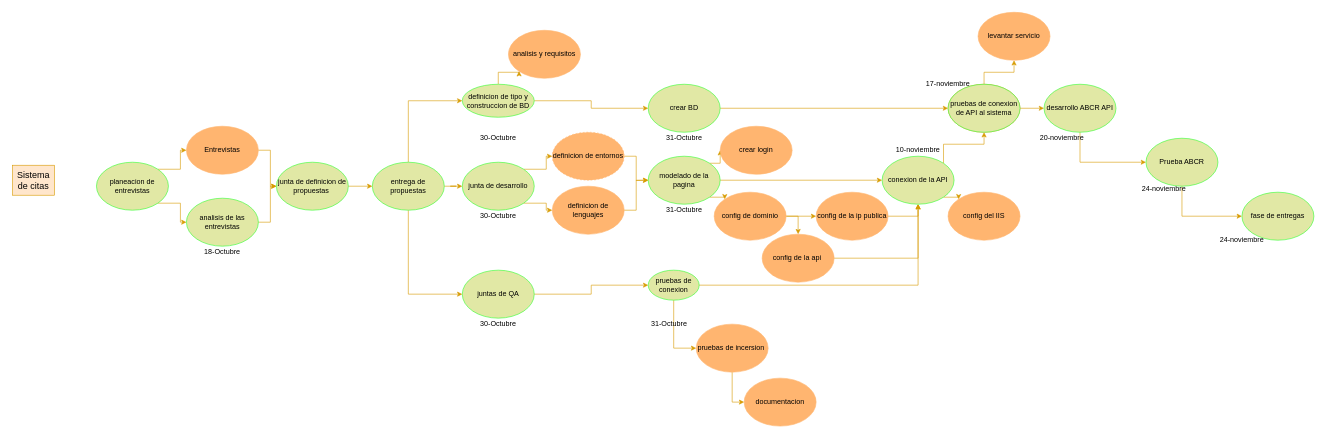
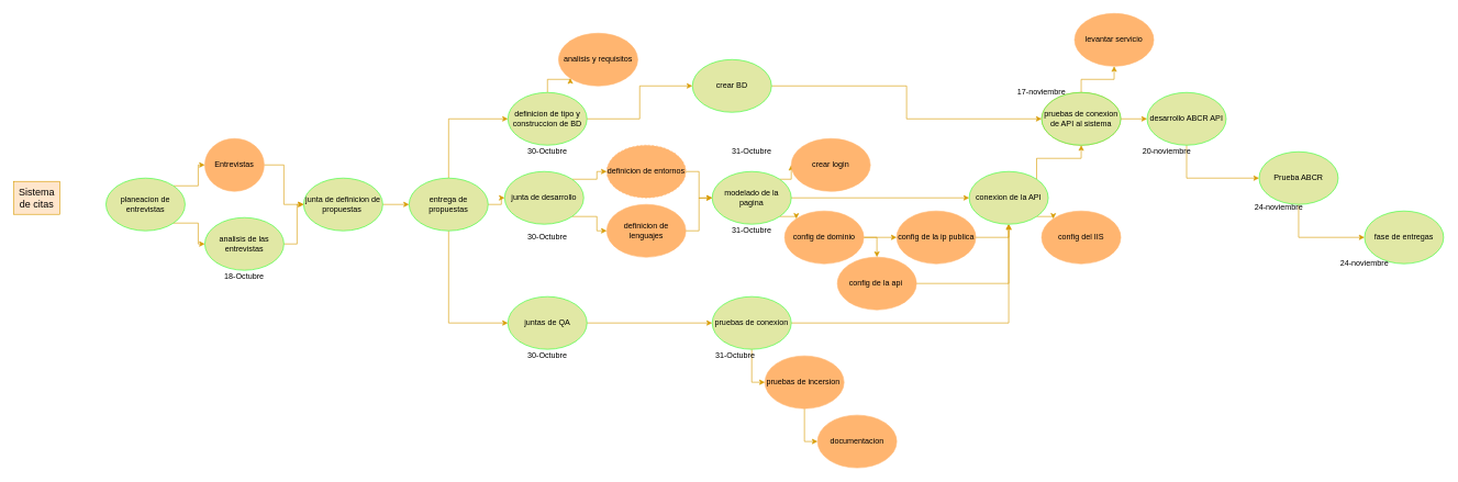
  <mxCell id="0" />
  <mxCell id="1" parent="0" />
  <mxCell id="2" style="edgeStyle=orthogonalEdgeStyle;rounded=0;orthogonalLoop=1;jettySize=auto;html=1;exitX=1;exitY=1;exitDx=0;exitDy=0;fillColor=#ffe6cc;strokeColor=#d79b00;" parent="1" source="4" target="9" edge="1"><mxGeometry relative="1" as="geometry" /></mxCell>
  <mxCell id="3" style="edgeStyle=orthogonalEdgeStyle;rounded=0;orthogonalLoop=1;jettySize=auto;html=1;exitX=1;exitY=0;exitDx=0;exitDy=0;entryX=0;entryY=0.5;entryDx=0;entryDy=0;fillColor=#ffe6cc;strokeColor=#d79b00;" parent="1" source="4" target="7" edge="1"><mxGeometry relative="1" as="geometry" /></mxCell>
  <mxCell id="4" value="planeacion de entrevistas" style="ellipse;whiteSpace=wrap;html=1;strokeColor=#33FF33;fillColor=#E1E8A5;" parent="1" vertex="1"><mxGeometry x="160" y="270" width="120" height="80" as="geometry" /></mxCell>
  <mxCell id="5" value="&lt;font style=&quot;font-size: 15px&quot;&gt;Sistema de citas&lt;/font&gt;" style="text;html=1;strokeColor=#d79b00;fillColor=#ffe6cc;align=center;verticalAlign=middle;whiteSpace=wrap;rounded=0;" parent="1" vertex="1"><mxGeometry x="20" y="275" width="70" height="50" as="geometry" /></mxCell>
  <mxCell id="6" style="edgeStyle=orthogonalEdgeStyle;rounded=0;orthogonalLoop=1;jettySize=auto;html=1;exitX=1;exitY=0.5;exitDx=0;exitDy=0;entryX=0;entryY=0.5;entryDx=0;entryDy=0;fillColor=#ffe6cc;strokeColor=#d79b00;" parent="1" source="7" target="11" edge="1"><mxGeometry relative="1" as="geometry" /></mxCell>
- <mxCell id="7" value="Entrevistas" style="ellipse;whiteSpace=wrap;html=1;fillColor=#FFB570;strokeColor=#FFB570;" parent="1" vertex="1"><mxGeometry x="310" y="210" width="120" height="80" as="geometry" /></mxCell>
+ <mxCell id="7" value="Entrevistas" style="ellipse;whiteSpace=wrap;html=1;fillColor=#FFB570;strokeColor=#FFB570;" parent="1" vertex="1"><mxGeometry x="310" y="210" width="90" height="80" as="geometry" /></mxCell>
  <mxCell id="8" style="edgeStyle=orthogonalEdgeStyle;rounded=0;orthogonalLoop=1;jettySize=auto;html=1;exitX=1;exitY=0.5;exitDx=0;exitDy=0;fillColor=#ffe6cc;strokeColor=#d79b00;" parent="1" source="9" target="11" edge="1"><mxGeometry relative="1" as="geometry" /></mxCell>
  <mxCell id="9" value="analisis de las entrevistas" style="ellipse;whiteSpace=wrap;html=1;strokeColor=#33FF33;fillColor=#E1E8A5;" parent="1" vertex="1"><mxGeometry x="310" y="330" width="120" height="80" as="geometry" /></mxCell>
  <mxCell id="10" style="edgeStyle=orthogonalEdgeStyle;rounded=0;orthogonalLoop=1;jettySize=auto;html=1;exitX=1;exitY=0.5;exitDx=0;exitDy=0;fillColor=#ffe6cc;strokeColor=#d79b00;" parent="1" source="11" target="15" edge="1"><mxGeometry relative="1" as="geometry" /></mxCell>
  <mxCell id="11" value="junta de definicion de propuestas&amp;nbsp;" style="ellipse;whiteSpace=wrap;html=1;strokeColor=#33FF33;fillColor=#E1E8A5;" parent="1" vertex="1"><mxGeometry x="460" y="270" width="120" height="80" as="geometry" /></mxCell>
  <mxCell id="12" style="edgeStyle=orthogonalEdgeStyle;rounded=0;orthogonalLoop=1;jettySize=auto;html=1;exitX=0.5;exitY=0;exitDx=0;exitDy=0;entryX=0;entryY=0.5;entryDx=0;entryDy=0;fillColor=#ffe6cc;strokeColor=#d79b00;" parent="1" source="15" target="18" edge="1"><mxGeometry relative="1" as="geometry" /></mxCell>
  <mxCell id="13" style="edgeStyle=orthogonalEdgeStyle;rounded=0;orthogonalLoop=1;jettySize=auto;html=1;exitX=1;exitY=0.5;exitDx=0;exitDy=0;fillColor=#ffe6cc;strokeColor=#d79b00;" parent="1" source="15" target="21" edge="1"><mxGeometry relative="1" as="geometry" /></mxCell>
  <mxCell id="14" style="edgeStyle=orthogonalEdgeStyle;rounded=0;orthogonalLoop=1;jettySize=auto;html=1;exitX=0.5;exitY=1;exitDx=0;exitDy=0;entryX=0;entryY=0.5;entryDx=0;entryDy=0;fillColor=#ffe6cc;strokeColor=#d79b00;" parent="1" source="15" target="23" edge="1"><mxGeometry relative="1" as="geometry" /></mxCell>
  <mxCell id="15" value="entrega de propuestas" style="ellipse;whiteSpace=wrap;html=1;strokeColor=#33FF33;fillColor=#E1E8A5;" parent="1" vertex="1"><mxGeometry x="620" y="270" width="120" height="80" as="geometry" /></mxCell>
  <mxCell id="16" style="edgeStyle=orthogonalEdgeStyle;rounded=0;orthogonalLoop=1;jettySize=auto;html=1;exitX=0.5;exitY=0;exitDx=0;exitDy=0;entryX=0;entryY=1;entryDx=0;entryDy=0;fillColor=#ffe6cc;strokeColor=#d79b00;" parent="1" source="18" target="24" edge="1"><mxGeometry relative="1" as="geometry" /></mxCell>
  <mxCell id="17" style="edgeStyle=orthogonalEdgeStyle;rounded=0;orthogonalLoop=1;jettySize=auto;html=1;exitX=1;exitY=0.5;exitDx=0;exitDy=0;fillColor=#ffe6cc;strokeColor=#d79b00;" parent="1" source="18" target="37" edge="1"><mxGeometry relative="1" as="geometry" /></mxCell>
- <mxCell id="18" value="definicion de tipo y construccion de BD" style="ellipse;whiteSpace=wrap;html=1;strokeColor=#33FF33;fillColor=#E1E8A5;" parent="1" vertex="1"><mxGeometry x="770" y="140" width="120" height="55" as="geometry" /></mxCell>
+ <mxCell id="18" value="definicion de tipo y construccion de BD" style="ellipse;whiteSpace=wrap;html=1;strokeColor=#33FF33;fillColor=#E1E8A5;" parent="1" vertex="1"><mxGeometry x="770" y="140" width="120" height="80" as="geometry" /></mxCell>
  <mxCell id="19" style="edgeStyle=orthogonalEdgeStyle;rounded=0;orthogonalLoop=1;jettySize=auto;html=1;exitX=1;exitY=0;exitDx=0;exitDy=0;entryX=0;entryY=0.5;entryDx=0;entryDy=0;fillColor=#ffe6cc;strokeColor=#d79b00;" parent="1" source="21" target="26" edge="1"><mxGeometry relative="1" as="geometry" /></mxCell>
  <mxCell id="20" style="edgeStyle=orthogonalEdgeStyle;rounded=0;orthogonalLoop=1;jettySize=auto;html=1;exitX=1;exitY=1;exitDx=0;exitDy=0;entryX=0;entryY=0.5;entryDx=0;entryDy=0;fillColor=#ffe6cc;strokeColor=#d79b00;" parent="1" source="21" target="28" edge="1"><mxGeometry relative="1" as="geometry" /></mxCell>
- <mxCell id="21" value="junta de desarrollo" style="ellipse;whiteSpace=wrap;html=1;strokeColor=#33FF33;fillColor=#E1E8A5;" parent="1" vertex="1"><mxGeometry x="770" y="270" width="120" height="80" as="geometry" /></mxCell>
+ <mxCell id="21" value="junta de desarrollo" style="ellipse;whiteSpace=wrap;html=1;strokeColor=#33FF33;fillColor=#E1E8A5;" parent="1" vertex="1"><mxGeometry x="765" y="260" width="120" height="80" as="geometry" /></mxCell>
  <mxCell id="22" style="edgeStyle=orthogonalEdgeStyle;rounded=0;orthogonalLoop=1;jettySize=auto;html=1;exitX=1;exitY=0.5;exitDx=0;exitDy=0;entryX=0;entryY=0.5;entryDx=0;entryDy=0;fillColor=#ffe6cc;strokeColor=#d79b00;" parent="1" source="23" target="31" edge="1"><mxGeometry relative="1" as="geometry" /></mxCell>
  <mxCell id="23" value="juntas de QA" style="ellipse;whiteSpace=wrap;html=1;strokeColor=#33FF33;fillColor=#E1E8A5;" parent="1" vertex="1"><mxGeometry x="770" y="450" width="120" height="80" as="geometry" /></mxCell>
  <mxCell id="24" value="analisis y requisitos" style="ellipse;whiteSpace=wrap;html=1;fillColor=#FFB570;strokeColor=#FFB570;" parent="1" vertex="1"><mxGeometry x="847" y="50" width="120" height="80" as="geometry" /></mxCell>
  <mxCell id="25" style="edgeStyle=orthogonalEdgeStyle;rounded=0;orthogonalLoop=1;jettySize=auto;html=1;exitX=1;exitY=0.5;exitDx=0;exitDy=0;fillColor=#ffe6cc;strokeColor=#d79b00;" parent="1" source="26" edge="1"><mxGeometry relative="1" as="geometry"><mxPoint x="1080" y="300" as="targetPoint" /></mxGeometry></mxCell>
  <mxCell id="26" value="definicion de entornos" style="ellipse;whiteSpace=wrap;html=1;fillColor=#FFB570;strokeColor=#FFB570;dashed=1;" parent="1" vertex="1"><mxGeometry x="920" y="220" width="120" height="80" as="geometry" /></mxCell>
  <mxCell id="27" style="edgeStyle=orthogonalEdgeStyle;rounded=0;orthogonalLoop=1;jettySize=auto;html=1;exitX=1;exitY=0.5;exitDx=0;exitDy=0;fillColor=#ffe6cc;strokeColor=#d79b00;" parent="1" source="28" target="35" edge="1"><mxGeometry relative="1" as="geometry" /></mxCell>
  <mxCell id="28" value="definicion de lenguajes" style="ellipse;whiteSpace=wrap;html=1;fillColor=#FFB570;strokeColor=#FFB570;" parent="1" vertex="1"><mxGeometry x="920" y="310" width="120" height="80" as="geometry" /></mxCell>
  <mxCell id="29" style="edgeStyle=orthogonalEdgeStyle;rounded=0;orthogonalLoop=1;jettySize=auto;html=1;exitX=1;exitY=0.5;exitDx=0;exitDy=0;entryX=0.5;entryY=1;entryDx=0;entryDy=0;fillColor=#ffe6cc;strokeColor=#d79b00;" parent="1" source="31" target="50" edge="1"><mxGeometry relative="1" as="geometry" /></mxCell>
  <mxCell id="30" style="edgeStyle=orthogonalEdgeStyle;rounded=0;orthogonalLoop=1;jettySize=auto;html=1;exitX=0.5;exitY=1;exitDx=0;exitDy=0;entryX=0;entryY=0.5;entryDx=0;entryDy=0;fillColor=#ffe6cc;strokeColor=#d79b00;" parent="1" source="31" target="39" edge="1"><mxGeometry relative="1" as="geometry" /></mxCell>
- <mxCell id="31" value="pruebas de conexion" style="ellipse;whiteSpace=wrap;html=1;strokeColor=#33FF33;fillColor=#E1E8A5;" parent="1" vertex="1"><mxGeometry x="1080" y="450" width="85" height="50" as="geometry" /></mxCell>
+ <mxCell id="31" value="pruebas de conexion" style="ellipse;whiteSpace=wrap;html=1;strokeColor=#33FF33;fillColor=#E1E8A5;" parent="1" vertex="1"><mxGeometry x="1080" y="450" width="120" height="80" as="geometry" /></mxCell>
  <mxCell id="32" style="edgeStyle=orthogonalEdgeStyle;rounded=0;orthogonalLoop=1;jettySize=auto;html=1;exitX=1;exitY=0.5;exitDx=0;exitDy=0;fillColor=#ffe6cc;strokeColor=#d79b00;" parent="1" source="35" target="50" edge="1"><mxGeometry relative="1" as="geometry" /></mxCell>
  <mxCell id="33" style="edgeStyle=orthogonalEdgeStyle;rounded=0;orthogonalLoop=1;jettySize=auto;html=1;exitX=1;exitY=1;exitDx=0;exitDy=0;entryX=0;entryY=0;entryDx=0;entryDy=0;fillColor=#ffe6cc;strokeColor=#d79b00;" parent="1" source="35" target="43" edge="1"><mxGeometry relative="1" as="geometry" /></mxCell>
  <mxCell id="34" style="edgeStyle=orthogonalEdgeStyle;rounded=0;orthogonalLoop=1;jettySize=auto;html=1;exitX=1;exitY=0;exitDx=0;exitDy=0;entryX=0;entryY=0.5;entryDx=0;entryDy=0;fillColor=#ffe6cc;strokeColor=#d79b00;" parent="1" source="35" target="61" edge="1"><mxGeometry relative="1" as="geometry" /></mxCell>
  <mxCell id="35" value="modelado de la pagina" style="ellipse;whiteSpace=wrap;html=1;strokeColor=#33FF33;fillColor=#E1E8A5;" parent="1" vertex="1"><mxGeometry x="1080" y="260" width="120" height="80" as="geometry" /></mxCell>
  <mxCell id="36" style="edgeStyle=orthogonalEdgeStyle;rounded=0;orthogonalLoop=1;jettySize=auto;html=1;exitX=1;exitY=0.5;exitDx=0;exitDy=0;entryX=0;entryY=0.5;entryDx=0;entryDy=0;fillColor=#ffe6cc;strokeColor=#d79b00;" parent="1" source="37" target="53" edge="1"><mxGeometry relative="1" as="geometry" /></mxCell>
- <mxCell id="37" value="crear BD" style="ellipse;whiteSpace=wrap;html=1;strokeColor=#33FF33;fillColor=#E1E8A5;" parent="1" vertex="1"><mxGeometry x="1080" y="140" width="120" height="80" as="geometry" /></mxCell>
+ <mxCell id="37" value="crear BD" style="ellipse;whiteSpace=wrap;html=1;strokeColor=#33FF33;fillColor=#E1E8A5;" parent="1" vertex="1"><mxGeometry x="1050" y="90" width="120" height="80" as="geometry" /></mxCell>
  <mxCell id="38" style="edgeStyle=orthogonalEdgeStyle;rounded=0;orthogonalLoop=1;jettySize=auto;html=1;exitX=0.5;exitY=1;exitDx=0;exitDy=0;entryX=0;entryY=0.5;entryDx=0;entryDy=0;fillColor=#ffe6cc;strokeColor=#d79b00;" parent="1" source="39" target="40" edge="1"><mxGeometry relative="1" as="geometry" /></mxCell>
  <mxCell id="39" value="pruebas de incersion&amp;nbsp;" style="ellipse;whiteSpace=wrap;html=1;fillColor=#FFB570;strokeColor=#FFB570;" parent="1" vertex="1"><mxGeometry x="1160" y="540" width="120" height="80" as="geometry" /></mxCell>
  <mxCell id="40" value="documentacion" style="ellipse;whiteSpace=wrap;html=1;fillColor=#FFB570;strokeColor=#FFB570;" parent="1" vertex="1"><mxGeometry x="1240" y="630" width="120" height="80" as="geometry" /></mxCell>
  <mxCell id="41" style="edgeStyle=orthogonalEdgeStyle;rounded=0;orthogonalLoop=1;jettySize=auto;html=1;exitX=1;exitY=0.5;exitDx=0;exitDy=0;fillColor=#ffe6cc;strokeColor=#d79b00;" parent="1" source="43" target="47" edge="1"><mxGeometry relative="1" as="geometry" /></mxCell>
  <mxCell id="42" style="edgeStyle=orthogonalEdgeStyle;rounded=0;orthogonalLoop=1;jettySize=auto;html=1;exitX=1;exitY=0.5;exitDx=0;exitDy=0;fillColor=#ffe6cc;strokeColor=#d79b00;" parent="1" source="43" edge="1"><mxGeometry relative="1" as="geometry"><mxPoint x="1330" y="390" as="targetPoint" /></mxGeometry></mxCell>
  <mxCell id="43" value="config de dominio" style="ellipse;whiteSpace=wrap;html=1;fillColor=#FFB570;strokeColor=#FFB570;" parent="1" vertex="1"><mxGeometry x="1190" y="320" width="120" height="80" as="geometry" /></mxCell>
  <mxCell id="44" style="edgeStyle=orthogonalEdgeStyle;rounded=0;orthogonalLoop=1;jettySize=auto;html=1;exitX=1;exitY=0.5;exitDx=0;exitDy=0;entryX=0.5;entryY=1;entryDx=0;entryDy=0;fillColor=#ffe6cc;strokeColor=#d79b00;" edge="1" parent="1" source="45" target="50"><mxGeometry relative="1" as="geometry" /></mxCell>
  <mxCell id="45" value="config de la api&amp;nbsp;" style="ellipse;whiteSpace=wrap;html=1;fillColor=#FFB570;strokeColor=#FFB570;" parent="1" vertex="1"><mxGeometry x="1270" y="390" width="120" height="80" as="geometry" /></mxCell>
  <mxCell id="46" style="edgeStyle=orthogonalEdgeStyle;rounded=0;orthogonalLoop=1;jettySize=auto;html=1;exitX=1;exitY=0.5;exitDx=0;exitDy=0;entryX=0.5;entryY=1;entryDx=0;entryDy=0;fillColor=#ffe6cc;strokeColor=#d79b00;" edge="1" parent="1" source="47" target="50"><mxGeometry relative="1" as="geometry" /></mxCell>
  <mxCell id="47" value="config de la ip publica" style="ellipse;whiteSpace=wrap;html=1;fillColor=#FFB570;strokeColor=#FFB570;" parent="1" vertex="1"><mxGeometry x="1360" y="320" width="120" height="80" as="geometry" /></mxCell>
  <mxCell id="48" style="edgeStyle=orthogonalEdgeStyle;rounded=0;orthogonalLoop=1;jettySize=auto;html=1;exitX=1;exitY=1;exitDx=0;exitDy=0;entryX=0;entryY=0;entryDx=0;entryDy=0;fillColor=#ffe6cc;strokeColor=#d79b00;" parent="1" source="50" target="54" edge="1"><mxGeometry relative="1" as="geometry" /></mxCell>
  <mxCell id="49" style="edgeStyle=orthogonalEdgeStyle;rounded=0;orthogonalLoop=1;jettySize=auto;html=1;exitX=1;exitY=0;exitDx=0;exitDy=0;entryX=0.5;entryY=1;entryDx=0;entryDy=0;fillColor=#ffe6cc;strokeColor=#d79b00;" parent="1" source="50" target="53" edge="1"><mxGeometry relative="1" as="geometry" /></mxCell>
  <mxCell id="50" value="conexion de la API" style="ellipse;whiteSpace=wrap;html=1;strokeColor=#33FF33;fillColor=#E1E8A5;" parent="1" vertex="1"><mxGeometry x="1470" y="260" width="120" height="80" as="geometry" /></mxCell>
  <mxCell id="51" style="edgeStyle=orthogonalEdgeStyle;rounded=0;orthogonalLoop=1;jettySize=auto;html=1;exitX=1;exitY=0.5;exitDx=0;exitDy=0;entryX=0;entryY=0.5;entryDx=0;entryDy=0;fillColor=#ffe6cc;strokeColor=#d79b00;" parent="1" source="53" target="57" edge="1"><mxGeometry relative="1" as="geometry" /></mxCell>
  <mxCell id="52" style="edgeStyle=orthogonalEdgeStyle;rounded=0;orthogonalLoop=1;jettySize=auto;html=1;exitX=0.5;exitY=0;exitDx=0;exitDy=0;fillColor=#ffe6cc;strokeColor=#d79b00;" parent="1" source="53" target="55" edge="1"><mxGeometry relative="1" as="geometry" /></mxCell>
  <mxCell id="53" value="pruebas de conexion de API al sistema" style="ellipse;whiteSpace=wrap;html=1;fillColor=#FFB570;strokeColor=#FFB570;" parent="1" vertex="1"><mxGeometry x="1580" y="140" width="120" height="80" as="geometry" /></mxCell>
  <mxCell id="54" value="config del IIS" style="ellipse;whiteSpace=wrap;html=1;fillColor=#FFB570;strokeColor=#FFB570;" parent="1" vertex="1"><mxGeometry x="1580" y="320" width="120" height="80" as="geometry" /></mxCell>
  <mxCell id="55" value="levantar servicio" style="ellipse;whiteSpace=wrap;html=1;fillColor=#FFB570;strokeColor=#FFB570;" parent="1" vertex="1"><mxGeometry x="1630" y="20" width="120" height="80" as="geometry" /></mxCell>
  <mxCell id="56" style="edgeStyle=orthogonalEdgeStyle;rounded=0;orthogonalLoop=1;jettySize=auto;html=1;exitX=0.5;exitY=1;exitDx=0;exitDy=0;entryX=0;entryY=0.5;entryDx=0;entryDy=0;fillColor=#ffe6cc;strokeColor=#d79b00;" parent="1" source="57" target="59" edge="1"><mxGeometry relative="1" as="geometry" /></mxCell>
  <mxCell id="57" value="desarrollo ABCR API" style="ellipse;whiteSpace=wrap;html=1;strokeColor=#33FF33;fillColor=#E1E8A5;" parent="1" vertex="1"><mxGeometry x="1740" y="140" width="120" height="80" as="geometry" /></mxCell>
  <mxCell id="58" style="edgeStyle=orthogonalEdgeStyle;rounded=0;orthogonalLoop=1;jettySize=auto;html=1;exitX=0.5;exitY=1;exitDx=0;exitDy=0;entryX=0;entryY=0.5;entryDx=0;entryDy=0;fillColor=#ffe6cc;strokeColor=#d79b00;" parent="1" source="59" target="60" edge="1"><mxGeometry relative="1" as="geometry" /></mxCell>
  <mxCell id="59" value="Prueba ABCR" style="ellipse;whiteSpace=wrap;html=1;strokeColor=#33FF33;fillColor=#E1E8A5;" parent="1" vertex="1"><mxGeometry x="1910" y="230" width="120" height="80" as="geometry" /></mxCell>
  <mxCell id="60" value="fase de entregas" style="ellipse;whiteSpace=wrap;html=1;strokeColor=#33FF33;fillColor=#E1E8A5;" parent="1" vertex="1"><mxGeometry x="2070" y="320" width="120" height="80" as="geometry" /></mxCell>
  <mxCell id="61" value="crear login" style="ellipse;whiteSpace=wrap;html=1;fillColor=#FFB570;strokeColor=#FFB570;" parent="1" vertex="1"><mxGeometry x="1200" y="210" width="120" height="80" as="geometry" /></mxCell>
  <mxCell id="62" value="30-Octubre" style="text;html=1;strokeColor=none;fillColor=none;align=center;verticalAlign=middle;whiteSpace=wrap;rounded=0;" vertex="1" parent="1"><mxGeometry x="785" y="350" width="90" height="20" as="geometry" /></mxCell>
  <mxCell id="63" value="30-Octubre" style="text;html=1;strokeColor=none;fillColor=none;align=center;verticalAlign=middle;whiteSpace=wrap;rounded=0;" vertex="1" parent="1"><mxGeometry x="785" y="530" width="90" height="20" as="geometry" /></mxCell>
  <mxCell id="64" value="30-Octubre" style="text;html=1;strokeColor=none;fillColor=none;align=center;verticalAlign=middle;whiteSpace=wrap;rounded=0;" vertex="1" parent="1"><mxGeometry x="785" y="220" width="90" height="20" as="geometry" /></mxCell>
  <mxCell id="65" value="18-Octubre" style="text;html=1;strokeColor=none;fillColor=none;align=center;verticalAlign=middle;whiteSpace=wrap;rounded=0;" vertex="1" parent="1"><mxGeometry x="325" y="410" width="90" height="20" as="geometry" /></mxCell>
  <mxCell id="66" value="31-Octubre" style="text;html=1;strokeColor=none;fillColor=none;align=center;verticalAlign=middle;whiteSpace=wrap;rounded=0;" vertex="1" parent="1"><mxGeometry x="1070" y="530" width="90" height="20" as="geometry" /></mxCell>
  <mxCell id="67" value="31-Octubre" style="text;html=1;strokeColor=none;fillColor=none;align=center;verticalAlign=middle;whiteSpace=wrap;rounded=0;" vertex="1" parent="1"><mxGeometry x="1095" y="340" width="90" height="20" as="geometry" /></mxCell>
  <mxCell id="68" value="31-Octubre" style="text;html=1;strokeColor=none;fillColor=none;align=center;verticalAlign=middle;whiteSpace=wrap;rounded=0;" vertex="1" parent="1"><mxGeometry x="1095" y="220" width="90" height="20" as="geometry" /></mxCell>
- <mxCell id="69" value="10-noviembre" style="text;html=1;strokeColor=none;fillColor=none;align=center;verticalAlign=middle;whiteSpace=wrap;rounded=0;" vertex="1" parent="1"><mxGeometry x="1490" y="240" width="80" height="20" as="geometry" /></mxCell>
  <mxCell id="70" value="17-noviembre" style="text;html=1;strokeColor=none;fillColor=none;align=center;verticalAlign=middle;whiteSpace=wrap;rounded=0;" vertex="1" parent="1"><mxGeometry x="1540" y="130" width="80" height="20" as="geometry" /></mxCell>
  <mxCell id="71" value="pruebas de conexion de API al sistema" style="ellipse;whiteSpace=wrap;html=1;fillColor=#FFB570;strokeColor=#FFB570;" vertex="1" parent="1"><mxGeometry x="1580" y="140" width="120" height="80" as="geometry" /></mxCell>
  <mxCell id="72" value="pruebas de conexion de API al sistema" style="ellipse;whiteSpace=wrap;html=1;strokeColor=#33FF33;fillColor=#E1E8A5;" vertex="1" parent="1"><mxGeometry x="1580" y="140" width="120" height="80" as="geometry" /></mxCell>
  <mxCell id="73" value="20-noviembre" style="text;html=1;strokeColor=none;fillColor=none;align=center;verticalAlign=middle;whiteSpace=wrap;rounded=0;" vertex="1" parent="1"><mxGeometry x="1730" y="220" width="80" height="20" as="geometry" /></mxCell>
  <mxCell id="74" value="24-noviembre" style="text;html=1;strokeColor=none;fillColor=none;align=center;verticalAlign=middle;whiteSpace=wrap;rounded=0;" vertex="1" parent="1"><mxGeometry x="2030" y="390" width="80" height="20" as="geometry" /></mxCell>
  <mxCell id="75" value="24-noviembre" style="text;html=1;strokeColor=none;fillColor=none;align=center;verticalAlign=middle;whiteSpace=wrap;rounded=0;" vertex="1" parent="1"><mxGeometry x="1900" y="305" width="80" height="20" as="geometry" /></mxCell>
